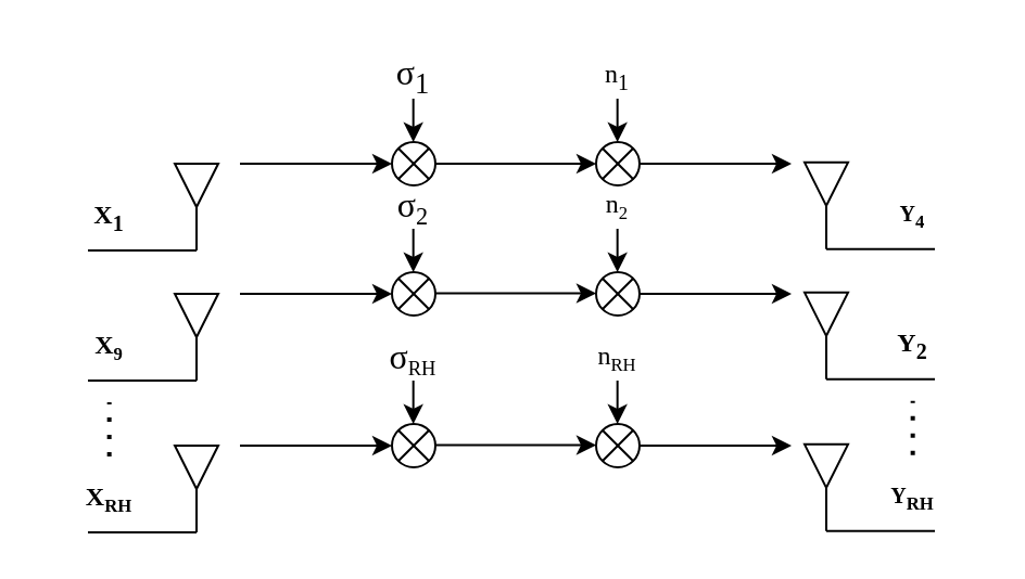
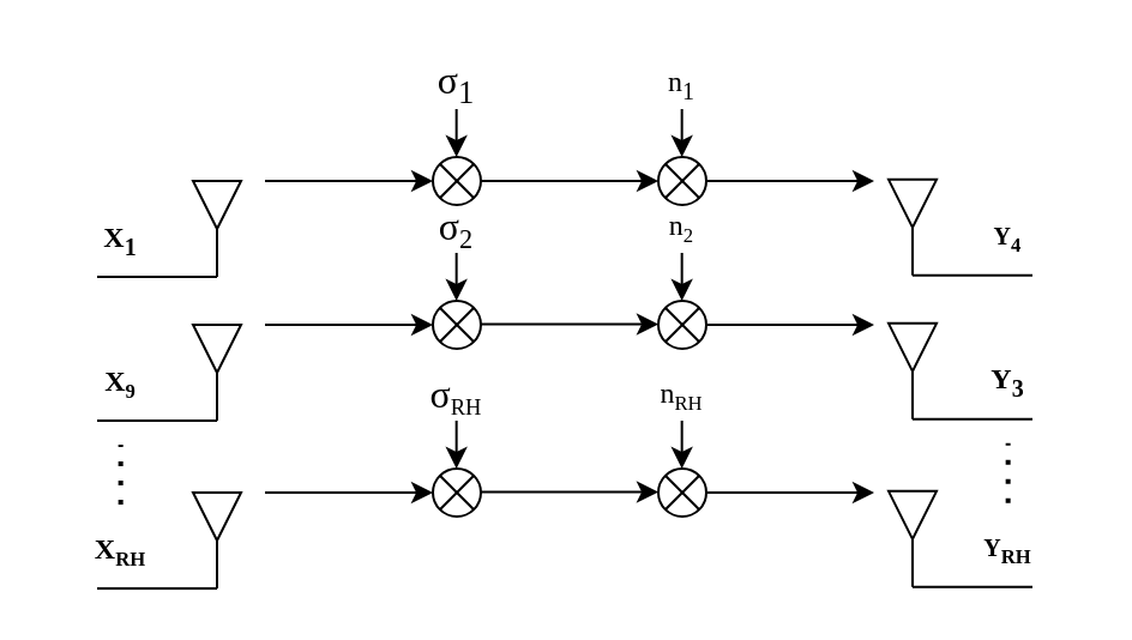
  <mxCell id="0" />
  <mxCell id="1" parent="0" />
  <mxCell id="2" value="" style="endArrow=none;html=1;rounded=0;" edge="1" parent="1"><mxGeometry width="50" height="50" relative="1" as="geometry"><mxPoint x="40" y="115" as="sourcePoint" /><mxPoint x="90" y="115" as="targetPoint" /></mxGeometry></mxCell>
  <mxCell id="3" value="" style="endArrow=none;html=1;rounded=0;" edge="1" parent="1"><mxGeometry width="50" height="50" relative="1" as="geometry"><mxPoint x="90" y="115" as="sourcePoint" /><mxPoint x="90" y="95" as="targetPoint" /></mxGeometry></mxCell>
  <mxCell id="4" value="" style="triangle;whiteSpace=wrap;html=1;direction=south;" vertex="1" parent="1"><mxGeometry x="80" y="75" width="20" height="20" as="geometry" /></mxCell>
  <mxCell id="5" value="" style="endArrow=none;html=1;rounded=0;" edge="1" parent="1"><mxGeometry width="50" height="50" relative="1" as="geometry"><mxPoint x="40" y="245" as="sourcePoint" /><mxPoint x="90" y="245" as="targetPoint" /></mxGeometry></mxCell>
  <mxCell id="6" value="" style="endArrow=none;html=1;rounded=0;" edge="1" parent="1"><mxGeometry width="50" height="50" relative="1" as="geometry"><mxPoint x="90" y="245" as="sourcePoint" /><mxPoint x="90" y="225" as="targetPoint" /></mxGeometry></mxCell>
  <mxCell id="7" value="" style="triangle;whiteSpace=wrap;html=1;direction=south;" vertex="1" parent="1"><mxGeometry x="80" y="205" width="20" height="20" as="geometry" /></mxCell>
  <mxCell id="8" value="" style="endArrow=none;html=1;rounded=0;" edge="1" parent="1"><mxGeometry width="50" height="50" relative="1" as="geometry"><mxPoint x="40" y="175" as="sourcePoint" /><mxPoint x="90" y="175" as="targetPoint" /></mxGeometry></mxCell>
  <mxCell id="9" value="" style="endArrow=none;html=1;rounded=0;" edge="1" parent="1"><mxGeometry width="50" height="50" relative="1" as="geometry"><mxPoint x="90" y="175" as="sourcePoint" /><mxPoint x="90" y="155" as="targetPoint" /></mxGeometry></mxCell>
  <mxCell id="10" value="" style="triangle;whiteSpace=wrap;html=1;direction=south;" vertex="1" parent="1"><mxGeometry x="80" y="135" width="20" height="20" as="geometry" /></mxCell>
  <mxCell id="11" value="&lt;h4&gt;&lt;font face=&quot;Times New Roman&quot;&gt;X&lt;sub&gt;1&lt;/sub&gt;&lt;/font&gt;&lt;/h4&gt;" style="text;html=1;strokeColor=none;fillColor=none;align=center;verticalAlign=middle;whiteSpace=wrap;rounded=0;" vertex="1" parent="1"><mxGeometry x="20" y="85" width="60" height="30" as="geometry" /></mxCell>
  <mxCell id="12" value="&lt;h4&gt;&lt;font face=&quot;Times New Roman&quot;&gt;X&lt;span style=&quot;font-size: 10px&quot;&gt;&lt;sub&gt;9&lt;/sub&gt;&lt;/span&gt;&lt;/font&gt;&lt;/h4&gt;" style="text;html=1;strokeColor=none;fillColor=none;align=center;verticalAlign=middle;whiteSpace=wrap;rounded=0;" vertex="1" parent="1"><mxGeometry x="20" y="145" width="60" height="30" as="geometry" /></mxCell>
  <mxCell id="13" value="" style="endArrow=none;dashed=1;html=1;dashPattern=1 3;strokeWidth=2;rounded=0;fontFamily=Times New Roman;" edge="1" parent="1"><mxGeometry width="50" height="50" relative="1" as="geometry"><mxPoint x="49.83" y="210" as="sourcePoint" /><mxPoint x="49.83" y="185" as="targetPoint" /></mxGeometry></mxCell>
  <mxCell id="14" value="&lt;h4&gt;&lt;font face=&quot;Times New Roman&quot;&gt;X&lt;span style=&quot;font-size: 10px&quot;&gt;&lt;sub&gt;RH&lt;/sub&gt;&lt;/span&gt;&lt;/font&gt;&lt;/h4&gt;" style="text;html=1;strokeColor=none;fillColor=none;align=center;verticalAlign=middle;whiteSpace=wrap;rounded=0;" vertex="1" parent="1"><mxGeometry x="20" y="215" width="60" height="30" as="geometry" /></mxCell>
  <mxCell id="15" value="" style="endArrow=classic;html=1;rounded=0;fontFamily=Times New Roman;" edge="1" parent="1"><mxGeometry width="50" height="50" relative="1" as="geometry"><mxPoint x="110" y="75" as="sourcePoint" /><mxPoint x="180" y="75" as="targetPoint" /></mxGeometry></mxCell>
  <mxCell id="16" value="" style="endArrow=classic;html=1;rounded=0;fontFamily=Times New Roman;" edge="1" parent="1"><mxGeometry width="50" height="50" relative="1" as="geometry"><mxPoint x="110" y="135" as="sourcePoint" /><mxPoint x="180" y="135" as="targetPoint" /></mxGeometry></mxCell>
  <mxCell id="17" value="" style="endArrow=classic;html=1;rounded=0;fontFamily=Times New Roman;" edge="1" parent="1"><mxGeometry width="50" height="50" relative="1" as="geometry"><mxPoint x="110" y="205" as="sourcePoint" /><mxPoint x="180" y="205" as="targetPoint" /></mxGeometry></mxCell>
  <mxCell id="18" value="" style="endArrow=classic;html=1;rounded=0;fontFamily=Times New Roman;" edge="1" parent="1"><mxGeometry width="50" height="50" relative="1" as="geometry"><mxPoint x="189.83" y="45" as="sourcePoint" /><mxPoint x="189.83" y="65" as="targetPoint" /></mxGeometry></mxCell>
  <mxCell id="19" value="" style="endArrow=classic;html=1;rounded=0;fontFamily=Times New Roman;" edge="1" parent="1"><mxGeometry width="50" height="50" relative="1" as="geometry"><mxPoint x="189.83" y="105" as="sourcePoint" /><mxPoint x="189.83" y="125" as="targetPoint" /></mxGeometry></mxCell>
  <mxCell id="20" value="" style="endArrow=classic;html=1;rounded=0;fontFamily=Times New Roman;" edge="1" parent="1"><mxGeometry width="50" height="50" relative="1" as="geometry"><mxPoint x="189.83" y="175" as="sourcePoint" /><mxPoint x="189.83" y="195" as="targetPoint" /></mxGeometry></mxCell>
  <mxCell id="21" value="" style="shape=sumEllipse;perimeter=ellipsePerimeter;whiteSpace=wrap;html=1;backgroundOutline=1;fontFamily=Times New Roman;" vertex="1" parent="1"><mxGeometry x="180" y="65" width="20" height="20" as="geometry" /></mxCell>
  <mxCell id="22" value="" style="shape=sumEllipse;perimeter=ellipsePerimeter;whiteSpace=wrap;html=1;backgroundOutline=1;fontFamily=Times New Roman;" vertex="1" parent="1"><mxGeometry x="180" y="125" width="20" height="20" as="geometry" /></mxCell>
  <mxCell id="23" value="" style="shape=sumEllipse;perimeter=ellipsePerimeter;whiteSpace=wrap;html=1;backgroundOutline=1;fontFamily=Times New Roman;" vertex="1" parent="1"><mxGeometry x="180" y="195" width="20" height="20" as="geometry" /></mxCell>
  <mxCell id="24" value="&lt;span style=&quot;font-size: 12pt&quot;&gt;σ&lt;sub&gt;1&lt;/sub&gt;&lt;/span&gt;" style="text;html=1;strokeColor=none;fillColor=none;align=center;verticalAlign=middle;whiteSpace=wrap;rounded=0;fontFamily=Times New Roman;" vertex="1" parent="1"><mxGeometry x="165" y="25" width="50" height="20" as="geometry" /></mxCell>
  <mxCell id="25" value="&lt;span style=&quot;font-size: 12pt&quot;&gt;σ&lt;/span&gt;&lt;span style=&quot;font-size: 13.333px&quot;&gt;&lt;sub&gt;2&lt;/sub&gt;&lt;/span&gt;" style="text;html=1;strokeColor=none;fillColor=none;align=center;verticalAlign=middle;whiteSpace=wrap;rounded=0;fontFamily=Times New Roman;" vertex="1" parent="1"><mxGeometry x="165" y="85" width="50" height="20" as="geometry" /></mxCell>
  <mxCell id="26" value="&lt;span style=&quot;font-size: 12pt&quot;&gt;σ&lt;/span&gt;&lt;span style=&quot;font-size: 11.111px&quot;&gt;&lt;sub&gt;RH&lt;/sub&gt;&lt;/span&gt;" style="text;html=1;strokeColor=none;fillColor=none;align=center;verticalAlign=middle;whiteSpace=wrap;rounded=0;fontFamily=Times New Roman;" vertex="1" parent="1"><mxGeometry x="165" y="155" width="50" height="20" as="geometry" /></mxCell>
  <mxCell id="27" value="" style="endArrow=classic;html=1;rounded=0;fontFamily=Times New Roman;entryX=0;entryY=0.5;entryDx=0;entryDy=0;" edge="1" parent="1" target="28"><mxGeometry width="50" height="50" relative="1" as="geometry"><mxPoint x="200" y="75" as="sourcePoint" /><mxPoint x="270" y="75" as="targetPoint" /></mxGeometry></mxCell>
  <mxCell id="28" value="" style="shape=sumEllipse;perimeter=ellipsePerimeter;whiteSpace=wrap;html=1;backgroundOutline=1;fontFamily=Times New Roman;" vertex="1" parent="1"><mxGeometry x="274" y="65" width="20" height="20" as="geometry" /></mxCell>
  <mxCell id="29" value="" style="endArrow=classic;html=1;rounded=0;fontFamily=Times New Roman;entryX=0;entryY=0.5;entryDx=0;entryDy=0;" edge="1" parent="1"><mxGeometry width="50" height="50" relative="1" as="geometry"><mxPoint x="200" y="134.76" as="sourcePoint" /><mxPoint x="274" y="134.76" as="targetPoint" /></mxGeometry></mxCell>
  <mxCell id="30" value="" style="endArrow=classic;html=1;rounded=0;fontFamily=Times New Roman;entryX=0;entryY=0.5;entryDx=0;entryDy=0;" edge="1" parent="1"><mxGeometry width="50" height="50" relative="1" as="geometry"><mxPoint x="200" y="204.76" as="sourcePoint" /><mxPoint x="274" y="204.76" as="targetPoint" /></mxGeometry></mxCell>
  <mxCell id="31" value="" style="shape=sumEllipse;perimeter=ellipsePerimeter;whiteSpace=wrap;html=1;backgroundOutline=1;fontFamily=Times New Roman;" vertex="1" parent="1"><mxGeometry x="274" y="125" width="20" height="20" as="geometry" /></mxCell>
  <mxCell id="32" value="" style="shape=sumEllipse;perimeter=ellipsePerimeter;whiteSpace=wrap;html=1;backgroundOutline=1;fontFamily=Times New Roman;" vertex="1" parent="1"><mxGeometry x="274" y="195" width="20" height="20" as="geometry" /></mxCell>
  <mxCell id="33" value="" style="endArrow=classic;html=1;rounded=0;fontFamily=Times New Roman;" edge="1" parent="1"><mxGeometry width="50" height="50" relative="1" as="geometry"><mxPoint x="283.83" y="45" as="sourcePoint" /><mxPoint x="283.83" y="65" as="targetPoint" /></mxGeometry></mxCell>
  <mxCell id="34" value="" style="endArrow=classic;html=1;rounded=0;fontFamily=Times New Roman;" edge="1" parent="1"><mxGeometry width="50" height="50" relative="1" as="geometry"><mxPoint x="283.83" y="105" as="sourcePoint" /><mxPoint x="283.83" y="125" as="targetPoint" /></mxGeometry></mxCell>
  <mxCell id="35" value="" style="endArrow=classic;html=1;rounded=0;fontFamily=Times New Roman;" edge="1" parent="1"><mxGeometry width="50" height="50" relative="1" as="geometry"><mxPoint x="283.83" y="175" as="sourcePoint" /><mxPoint x="283.83" y="195" as="targetPoint" /></mxGeometry></mxCell>
  <mxCell id="36" value="n&lt;sub&gt;1&lt;/sub&gt;" style="text;html=1;strokeColor=none;fillColor=none;align=center;verticalAlign=middle;whiteSpace=wrap;rounded=0;fontFamily=Times New Roman;" vertex="1" parent="1"><mxGeometry x="254" y="20" width="60" height="30" as="geometry" /></mxCell>
  <mxCell id="37" value="n&lt;span style=&quot;font-size: 10px&quot;&gt;&lt;sub&gt;2&lt;/sub&gt;&lt;/span&gt;" style="text;html=1;strokeColor=none;fillColor=none;align=center;verticalAlign=middle;whiteSpace=wrap;rounded=0;fontFamily=Times New Roman;" vertex="1" parent="1"><mxGeometry x="254" y="80" width="60" height="30" as="geometry" /></mxCell>
  <mxCell id="38" value="n&lt;span style=&quot;font-size: 10px&quot;&gt;&lt;sub&gt;RH&lt;/sub&gt;&lt;/span&gt;" style="text;html=1;strokeColor=none;fillColor=none;align=center;verticalAlign=middle;whiteSpace=wrap;rounded=0;fontFamily=Times New Roman;" vertex="1" parent="1"><mxGeometry x="254" y="150" width="60" height="30" as="geometry" /></mxCell>
  <mxCell id="39" value="" style="endArrow=none;html=1;rounded=0;" edge="1" parent="1"><mxGeometry width="50" height="50" relative="1" as="geometry"><mxPoint x="430" y="114.43" as="sourcePoint" /><mxPoint x="380" y="114.43" as="targetPoint" /></mxGeometry></mxCell>
  <mxCell id="40" value="" style="endArrow=none;html=1;rounded=0;" edge="1" parent="1"><mxGeometry width="50" height="50" relative="1" as="geometry"><mxPoint x="380" y="114.43" as="sourcePoint" /><mxPoint x="380" y="94.43" as="targetPoint" /></mxGeometry></mxCell>
  <mxCell id="41" value="" style="triangle;whiteSpace=wrap;html=1;direction=south;" vertex="1" parent="1"><mxGeometry x="370" y="74.43" width="20" height="20" as="geometry" /></mxCell>
  <mxCell id="42" value="" style="endArrow=none;html=1;rounded=0;" edge="1" parent="1"><mxGeometry width="50" height="50" relative="1" as="geometry"><mxPoint x="430" y="244.43" as="sourcePoint" /><mxPoint x="380" y="244.43" as="targetPoint" /></mxGeometry></mxCell>
  <mxCell id="43" value="" style="endArrow=none;html=1;rounded=0;" edge="1" parent="1"><mxGeometry width="50" height="50" relative="1" as="geometry"><mxPoint x="380" y="244.43" as="sourcePoint" /><mxPoint x="380" y="224.43" as="targetPoint" /></mxGeometry></mxCell>
  <mxCell id="44" value="" style="triangle;whiteSpace=wrap;html=1;direction=south;" vertex="1" parent="1"><mxGeometry x="370" y="204.43" width="20" height="20" as="geometry" /></mxCell>
  <mxCell id="45" value="" style="endArrow=none;html=1;rounded=0;" edge="1" parent="1"><mxGeometry width="50" height="50" relative="1" as="geometry"><mxPoint x="430" y="174.43" as="sourcePoint" /><mxPoint x="380" y="174.43" as="targetPoint" /></mxGeometry></mxCell>
  <mxCell id="46" value="" style="endArrow=none;html=1;rounded=0;" edge="1" parent="1"><mxGeometry width="50" height="50" relative="1" as="geometry"><mxPoint x="380" y="174.43" as="sourcePoint" /><mxPoint x="380" y="154.43" as="targetPoint" /></mxGeometry></mxCell>
  <mxCell id="47" value="" style="triangle;whiteSpace=wrap;html=1;direction=south;" vertex="1" parent="1"><mxGeometry x="370" y="134.43" width="20" height="20" as="geometry" /></mxCell>
  <mxCell id="48" value="&lt;h4&gt;&lt;font face=&quot;Times New Roman&quot;&gt;&lt;span style=&quot;font-size: 10px&quot;&gt;Y&lt;sub&gt;4&lt;/sub&gt;&lt;/span&gt;&lt;/font&gt;&lt;/h4&gt;" style="text;html=1;strokeColor=none;fillColor=none;align=center;verticalAlign=middle;whiteSpace=wrap;rounded=0;" vertex="1" parent="1"><mxGeometry x="390" y="84.43" width="60" height="30" as="geometry" /></mxCell>
- <mxCell id="49" value="&lt;h4&gt;&lt;font face=&quot;Times New Roman&quot;&gt;Y&lt;sub&gt;2&lt;/sub&gt;&lt;/font&gt;&lt;/h4&gt;" style="text;html=1;strokeColor=none;fillColor=none;align=center;verticalAlign=middle;whiteSpace=wrap;rounded=0;" vertex="1" parent="1"><mxGeometry x="390" y="144.43" width="60" height="30" as="geometry" /></mxCell>
+ <mxCell id="49" value="&lt;h4&gt;&lt;font face=&quot;Times New Roman&quot;&gt;Y&lt;sub&gt;3&lt;/sub&gt;&lt;/font&gt;&lt;/h4&gt;" style="text;html=1;strokeColor=none;fillColor=none;align=center;verticalAlign=middle;whiteSpace=wrap;rounded=0;" vertex="1" parent="1"><mxGeometry x="390" y="144.43" width="60" height="30" as="geometry" /></mxCell>
  <mxCell id="50" value="" style="endArrow=none;dashed=1;html=1;dashPattern=1 3;strokeWidth=2;rounded=0;fontFamily=Times New Roman;" edge="1" parent="1"><mxGeometry width="50" height="50" relative="1" as="geometry"><mxPoint x="419.83" y="209.43" as="sourcePoint" /><mxPoint x="419.83" y="184.43" as="targetPoint" /></mxGeometry></mxCell>
  <mxCell id="51" value="&lt;h4&gt;&lt;font face=&quot;Times New Roman&quot;&gt;&lt;span style=&quot;font-size: 10px&quot;&gt;Y&lt;sub&gt;RH&lt;/sub&gt;&lt;/span&gt;&lt;/font&gt;&lt;/h4&gt;" style="text;html=1;strokeColor=none;fillColor=none;align=center;verticalAlign=middle;whiteSpace=wrap;rounded=0;" vertex="1" parent="1"><mxGeometry x="390" y="214.43" width="60" height="30" as="geometry" /></mxCell>
  <mxCell id="52" value="" style="endArrow=classic;html=1;rounded=0;fontFamily=Times New Roman;" edge="1" parent="1"><mxGeometry width="50" height="50" relative="1" as="geometry"><mxPoint x="294" y="75" as="sourcePoint" /><mxPoint x="364" y="75" as="targetPoint" /></mxGeometry></mxCell>
  <mxCell id="53" value="" style="endArrow=classic;html=1;rounded=0;fontFamily=Times New Roman;" edge="1" parent="1"><mxGeometry width="50" height="50" relative="1" as="geometry"><mxPoint x="294" y="135" as="sourcePoint" /><mxPoint x="364" y="135" as="targetPoint" /></mxGeometry></mxCell>
  <mxCell id="54" value="" style="endArrow=classic;html=1;rounded=0;fontFamily=Times New Roman;" edge="1" parent="1"><mxGeometry width="50" height="50" relative="1" as="geometry"><mxPoint x="294" y="205" as="sourcePoint" /><mxPoint x="364" y="205" as="targetPoint" /></mxGeometry></mxCell>
